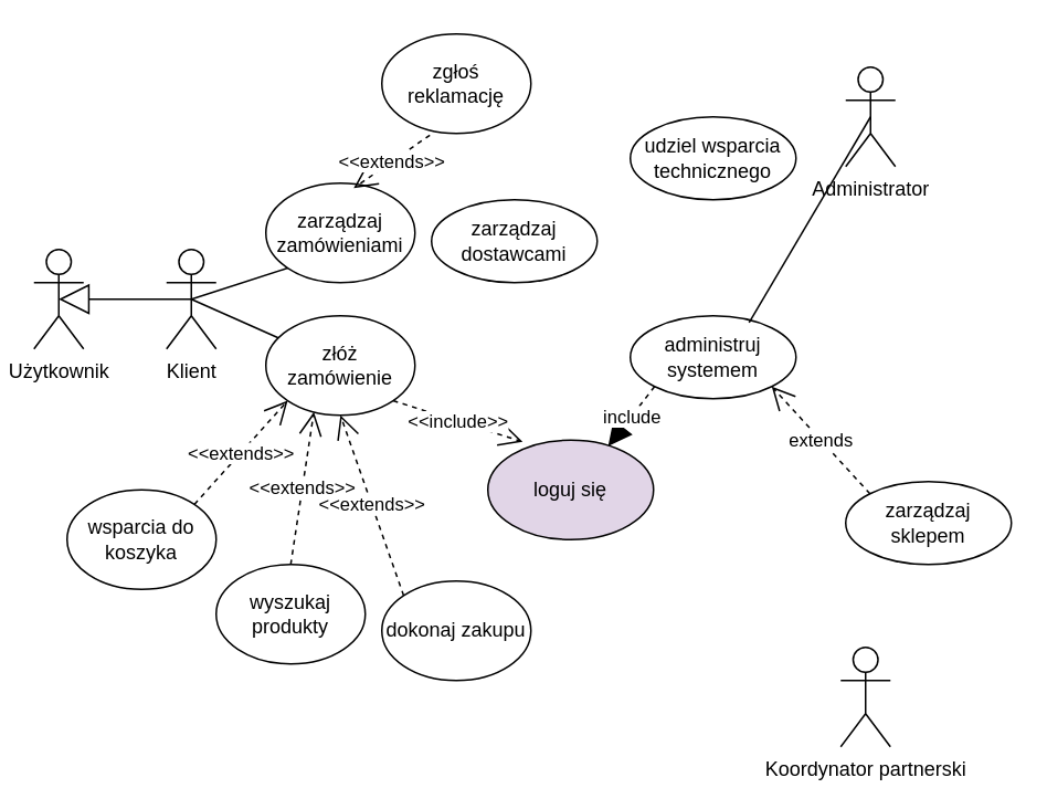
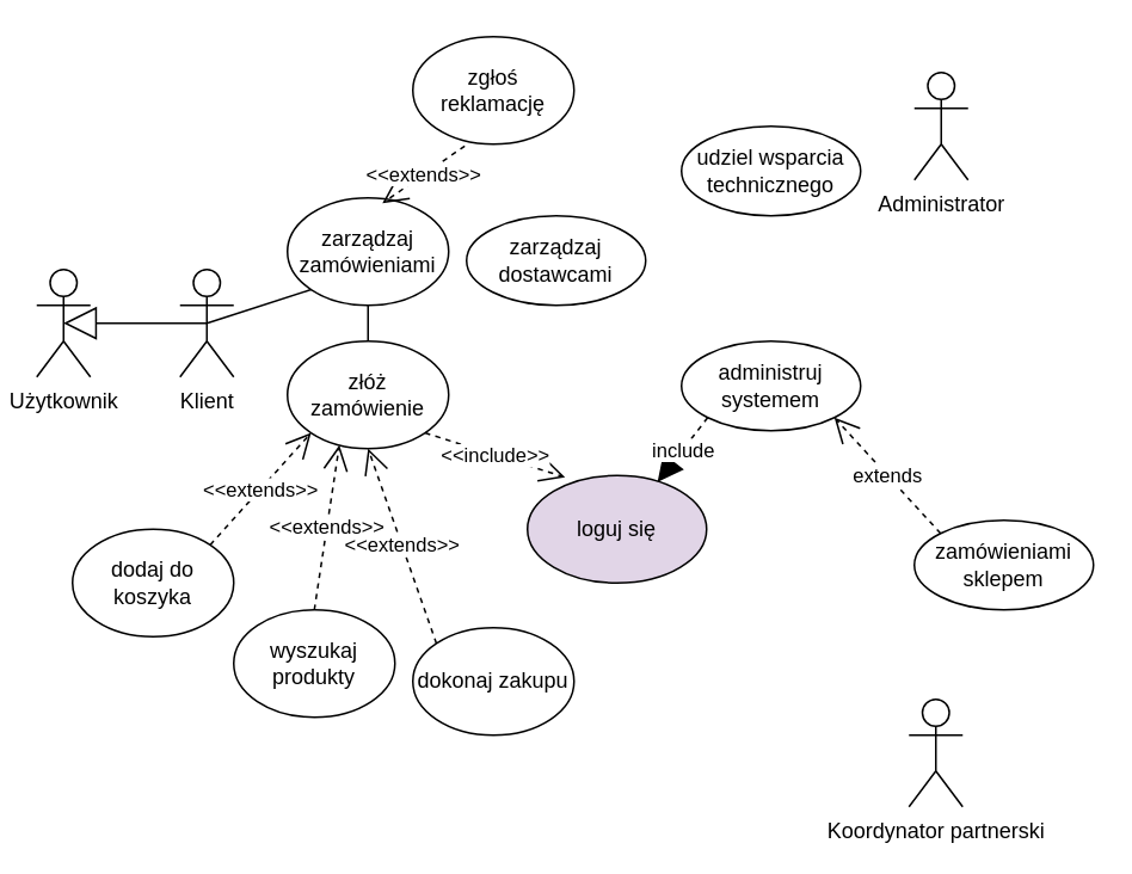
  <mxCell id="0" />
  <mxCell id="1" parent="0" />
  <mxCell id="2" value="loguj się" style="ellipse;whiteSpace=wrap;html=1;fillColor=#e1d5e7;" parent="1" vertex="1"><mxGeometry x="294" y="265" width="100" height="60" as="geometry" /></mxCell>
  <mxCell id="3" value="Koordynator partnerski&lt;div&gt;&lt;br&gt;&lt;/div&gt;" style="shape=umlActor;verticalLabelPosition=bottom;verticalAlign=top;html=1;outlineConnect=0;" vertex="1" parent="1"><mxGeometry x="507" y="390" width="30" height="60" as="geometry" /></mxCell>
  <mxCell id="4" value="Klient" style="shape=umlActor;verticalLabelPosition=bottom;verticalAlign=top;html=1;" vertex="1" parent="1"><mxGeometry x="100" y="150" width="30" height="60" as="geometry" /></mxCell>
  <mxCell id="5" value="Administrator&lt;div&gt;&lt;br&gt;&lt;/div&gt;" style="shape=umlActor;verticalLabelPosition=bottom;verticalAlign=top;html=1;outlineConnect=0;" vertex="1" parent="1"><mxGeometry x="510" y="40" width="30" height="60" as="geometry" /></mxCell>
- <mxCell id="6" value="" style="endArrow=none;html=1;rounded=0;entryX=0.5;entryY=0.5;entryDx=0;entryDy=0;entryPerimeter=0;" edge="1" parent="1" source="8" target="4"><mxGeometry width="50" height="50" relative="1" as="geometry"><mxPoint x="154.254" y="192.267" as="sourcePoint" /><mxPoint x="340" y="380" as="targetPoint" /></mxGeometry></mxCell>
+ <mxCell id="6" value="" style="endArrow=none;html=1;rounded=0;" edge="1" parent="1" source="8" target="22"><mxGeometry width="50" height="50" relative="1" as="geometry"><mxPoint x="154.254" y="192.267" as="sourcePoint" /><mxPoint x="340" y="380" as="targetPoint" /></mxGeometry></mxCell>
  <mxCell id="7" value="administruj systemem" style="ellipse;whiteSpace=wrap;html=1;" vertex="1" parent="1"><mxGeometry x="380" y="190" width="100" height="50" as="geometry" /></mxCell>
  <mxCell id="8" value="złóż zamówienie" style="ellipse;whiteSpace=wrap;html=1;" vertex="1" parent="1"><mxGeometry x="160" y="190" width="90" height="60" as="geometry" /></mxCell>
- <mxCell id="9" value="" style="endArrow=none;html=1;rounded=0;exitX=0.717;exitY=0.082;exitDx=0;exitDy=0;exitPerimeter=0;entryX=0.5;entryY=0.5;entryDx=0;entryDy=0;entryPerimeter=0;" edge="1" parent="1" source="7" target="5"><mxGeometry width="50" height="50" relative="1" as="geometry"><mxPoint x="440" y="210" as="sourcePoint" /><mxPoint x="490" y="160" as="targetPoint" /></mxGeometry></mxCell>
  <mxCell id="10" value="&amp;lt;&amp;lt;include&amp;gt;&amp;gt;" style="endArrow=open;endSize=12;dashed=1;html=1;rounded=0;exitX=1;exitY=1;exitDx=0;exitDy=0;entryX=0.21;entryY=0.017;entryDx=0;entryDy=0;entryPerimeter=0;" edge="1" parent="1" source="8" target="2"><mxGeometry width="160" relative="1" as="geometry"><mxPoint x="250" y="440" as="sourcePoint" /><mxPoint x="410" y="440" as="targetPoint" /></mxGeometry></mxCell>
- <mxCell id="11" value="zarządzaj sklepem" style="ellipse;whiteSpace=wrap;html=1;" vertex="1" parent="1"><mxGeometry x="510" y="290" width="100" height="50" as="geometry" /></mxCell>
- <mxCell id="12" value="wsparcia do koszyka" style="ellipse;whiteSpace=wrap;html=1;" vertex="1" parent="1"><mxGeometry x="40" y="295" width="90" height="60" as="geometry" /></mxCell>
+ <mxCell id="11" value="zamówieniami sklepem" style="ellipse;whiteSpace=wrap;html=1;" vertex="1" parent="1"><mxGeometry x="510" y="290" width="100" height="50" as="geometry" /></mxCell>
+ <mxCell id="12" value="dodaj do koszyka" style="ellipse;whiteSpace=wrap;html=1;" vertex="1" parent="1"><mxGeometry x="40" y="295" width="90" height="60" as="geometry" /></mxCell>
  <mxCell id="13" value="include" style="endArrow=block;endSize=12;dashed=1;html=1;rounded=0;exitX=0;exitY=1;exitDx=0;exitDy=0;entryX=0.726;entryY=0.061;entryDx=0;entryDy=0;entryPerimeter=0;" edge="1" parent="1" source="7" target="2"><mxGeometry width="160" relative="1" as="geometry"><mxPoint x="150" y="160" as="sourcePoint" /><mxPoint x="190" y="210" as="targetPoint" /></mxGeometry></mxCell>
  <mxCell id="14" value="&amp;lt;&amp;lt;extends&amp;gt;&amp;gt;" style="endArrow=open;endSize=12;dashed=1;html=1;rounded=0;exitX=1;exitY=0;exitDx=0;exitDy=0;entryX=0;entryY=1;entryDx=0;entryDy=0;" edge="1" parent="1" source="12" target="8"><mxGeometry width="160" relative="1" as="geometry"><mxPoint x="247" y="251" as="sourcePoint" /><mxPoint x="280" y="380" as="targetPoint" /></mxGeometry></mxCell>
  <mxCell id="15" value="extends" style="endArrow=open;endSize=12;dashed=1;html=1;rounded=0;strokeColor=default;align=center;verticalAlign=middle;fontFamily=Helvetica;fontSize=11;fontColor=default;labelBackgroundColor=default;entryX=1;entryY=1;entryDx=0;entryDy=0;exitX=0;exitY=0;exitDx=0;exitDy=0;" edge="1" parent="1" source="11" target="7"><mxGeometry width="160" relative="1" as="geometry"><mxPoint x="410" y="360" as="sourcePoint" /><mxPoint x="570" y="360" as="targetPoint" /></mxGeometry></mxCell>
  <mxCell id="16" value="wyszukaj produkty" style="ellipse;whiteSpace=wrap;html=1;" vertex="1" parent="1"><mxGeometry x="130" y="340" width="90" height="60" as="geometry" /></mxCell>
  <mxCell id="17" value="zarządzaj dostawcami" style="ellipse;whiteSpace=wrap;html=1;" vertex="1" parent="1"><mxGeometry x="260" y="120" width="100" height="50" as="geometry" /></mxCell>
  <mxCell id="18" value="&amp;lt;&amp;lt;extends&amp;gt;&amp;gt;" style="endArrow=open;endSize=12;dashed=1;html=1;rounded=0;exitX=0.5;exitY=0;exitDx=0;exitDy=0;entryX=0.322;entryY=0.967;entryDx=0;entryDy=0;entryPerimeter=0;" edge="1" parent="1" source="16" target="8"><mxGeometry width="160" relative="1" as="geometry"><mxPoint x="157" y="314" as="sourcePoint" /><mxPoint x="215" y="260" as="targetPoint" /></mxGeometry></mxCell>
  <mxCell id="19" value="udziel wsparcia technicznego" style="ellipse;whiteSpace=wrap;html=1;" vertex="1" parent="1"><mxGeometry x="380" y="70" width="100" height="50" as="geometry" /></mxCell>
  <mxCell id="20" value="dokonaj zakupu" style="ellipse;whiteSpace=wrap;html=1;" vertex="1" parent="1"><mxGeometry x="230" y="350" width="90" height="60" as="geometry" /></mxCell>
  <mxCell id="21" value="&amp;lt;&amp;lt;extends&amp;gt;&amp;gt;" style="endArrow=open;endSize=12;dashed=1;html=1;rounded=0;exitX=0;exitY=0;exitDx=0;exitDy=0;entryX=0.5;entryY=1;entryDx=0;entryDy=0;" edge="1" parent="1" source="20" target="8"><mxGeometry width="160" relative="1" as="geometry"><mxPoint x="195" y="350" as="sourcePoint" /><mxPoint x="199" y="258" as="targetPoint" /></mxGeometry></mxCell>
  <mxCell id="22" value="zarządzaj zamówieniami" style="ellipse;whiteSpace=wrap;html=1;" vertex="1" parent="1"><mxGeometry x="160" y="110" width="90" height="60" as="geometry" /></mxCell>
  <mxCell id="23" value="" style="endArrow=none;html=1;rounded=0;entryX=0.5;entryY=0.5;entryDx=0;entryDy=0;entryPerimeter=0;exitX=0;exitY=1;exitDx=0;exitDy=0;" edge="1" parent="1" source="22" target="4"><mxGeometry width="50" height="50" relative="1" as="geometry"><mxPoint x="230" y="220" as="sourcePoint" /><mxPoint x="280" y="170" as="targetPoint" /></mxGeometry></mxCell>
  <mxCell id="24" value="zgłoś reklamację" style="ellipse;whiteSpace=wrap;html=1;" vertex="1" parent="1"><mxGeometry x="230" y="20" width="90" height="60" as="geometry" /></mxCell>
  <mxCell id="25" value="&amp;lt;&amp;lt;extends&amp;gt;&amp;gt;" style="endArrow=open;endSize=12;dashed=1;html=1;rounded=0;exitX=0.322;exitY=1.017;exitDx=0;exitDy=0;entryX=0.589;entryY=0.05;entryDx=0;entryDy=0;entryPerimeter=0;exitPerimeter=0;" edge="1" parent="1" source="24" target="22"><mxGeometry width="160" relative="1" as="geometry"><mxPoint x="170" y="200" as="sourcePoint" /><mxPoint x="330" y="200" as="targetPoint" /></mxGeometry></mxCell>
  <mxCell id="26" value="Użytkownik" style="shape=umlActor;verticalLabelPosition=bottom;verticalAlign=top;html=1;" vertex="1" parent="1"><mxGeometry x="20" y="150" width="30" height="60" as="geometry" /></mxCell>
  <mxCell id="27" value="" style="endArrow=block;endSize=16;endFill=0;html=1;rounded=0;exitX=0.5;exitY=0.5;exitDx=0;exitDy=0;exitPerimeter=0;entryX=0.5;entryY=0.5;entryDx=0;entryDy=0;entryPerimeter=0;" edge="1" parent="1" source="4" target="26"><mxGeometry width="160" relative="1" as="geometry"><mxPoint x="160" y="420" as="sourcePoint" /><mxPoint x="320" y="420" as="targetPoint" /></mxGeometry></mxCell>
